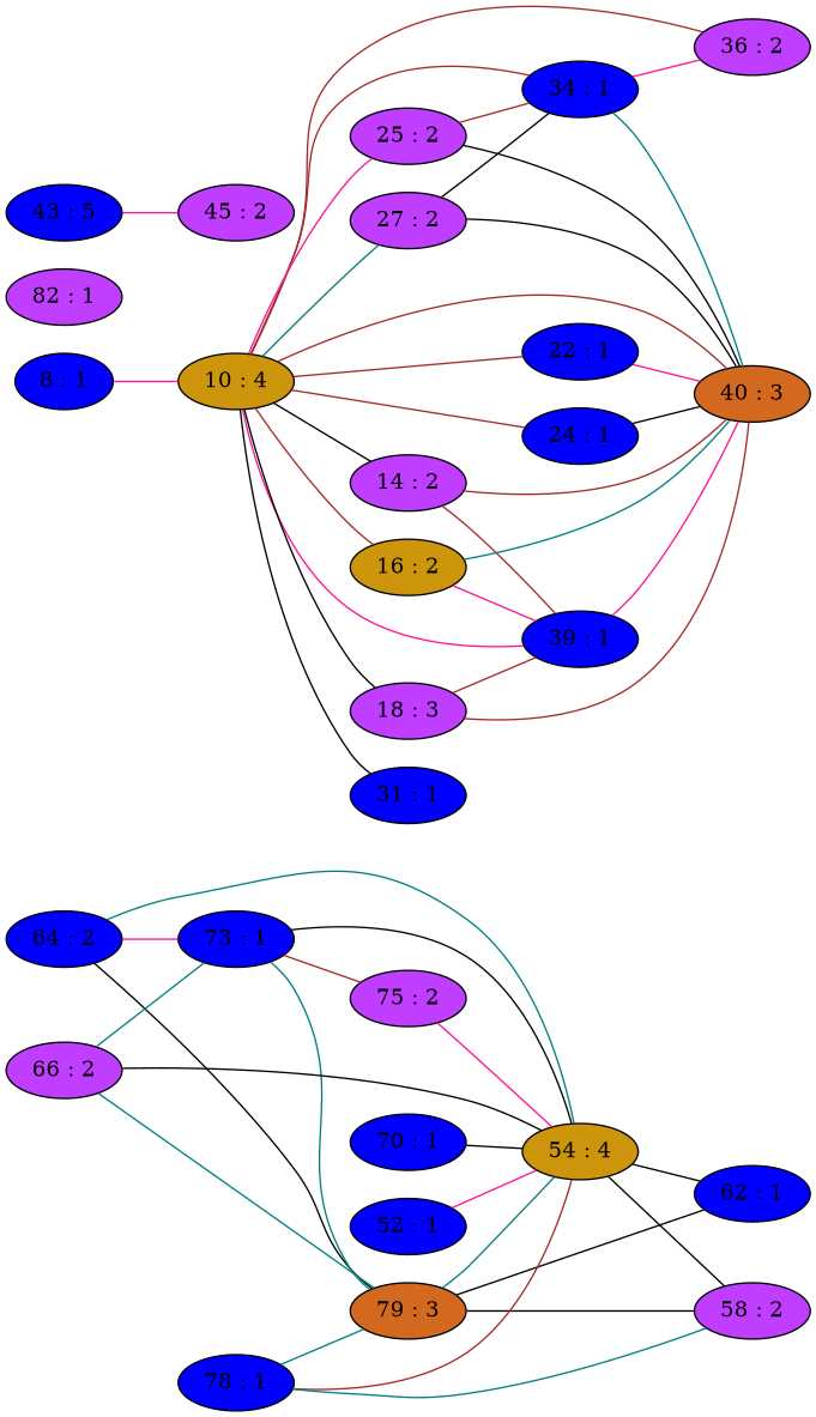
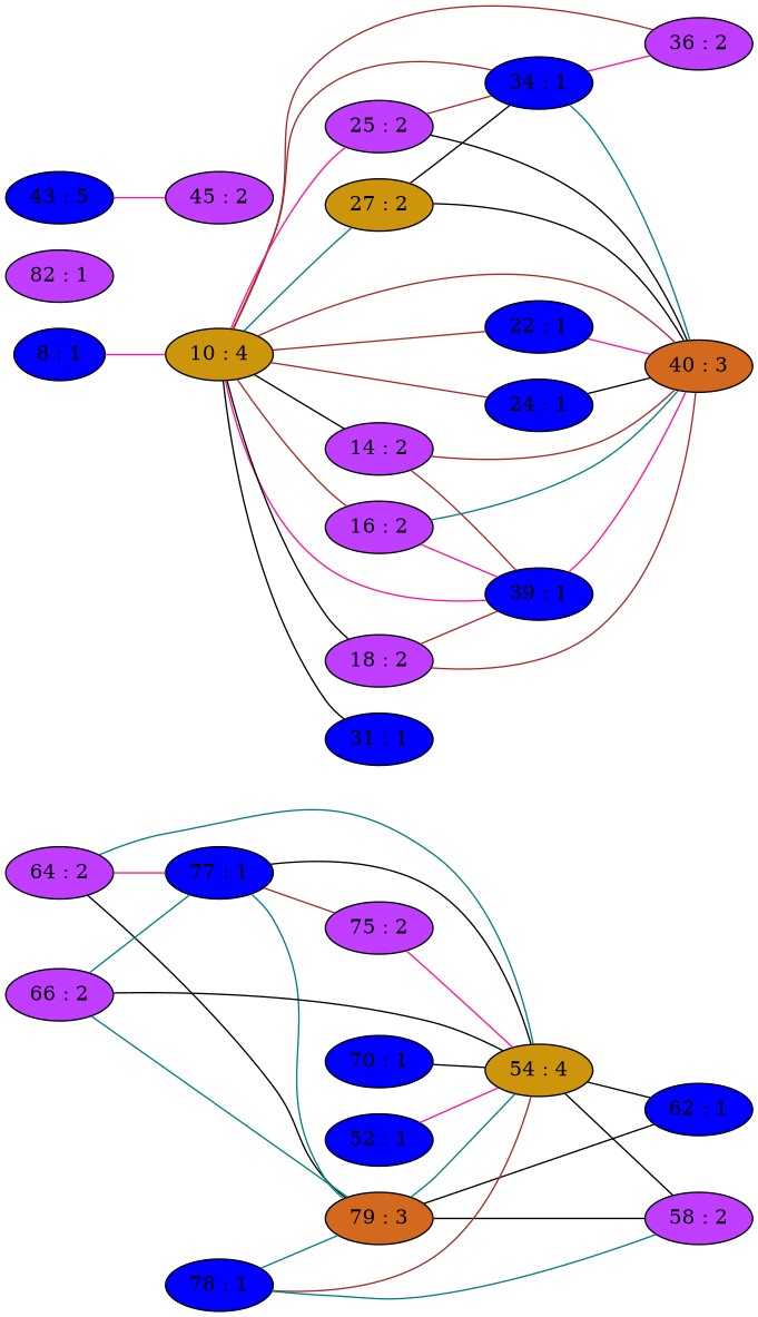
  strict graph {
    rankdir=LR
    node [fillcolor=darkorchid1 style=filled]
    edge [color=black]
-   n1 [fillcolor=blue1 label="64 : 2"]
+   n1 [label="64 : 2"]
    n2 [fillcolor=darkgoldenrod3 label="54 : 4"]
-   n3 [fillcolor=blue1 label="73 : 1"]
+   n3 [fillcolor=blue1 label="77 : 1"]
    n4 [fillcolor=chocolate label="79 : 3"]
    n5 [label="58 : 2"]
    n6 [fillcolor=blue1 label="62 : 1"]
    n7 [label="75 : 2"]
    n8 [label="66 : 2"]
    n9 [fillcolor=blue1 label="70 : 1"]
    n10 [fillcolor=blue1 label="8 : 1"]
    n11 [fillcolor=darkgoldenrod3 label="10 : 4"]
    n12 [fillcolor=blue1 label="34 : 1"]
    n13 [label="36 : 2"]
    n14 [fillcolor=blue1 label="39 : 1"]
    n15 [fillcolor=chocolate label="40 : 3"]
    n16 [label="14 : 2"]
-   n17 [fillcolor=darkgoldenrod3 label="16 : 2"]
-   n18 [label="18 : 3"]
+   n17 [label="16 : 2"]
+   n18 [label="18 : 2"]
    n19 [fillcolor=blue1 label="22 : 1"]
    n20 [fillcolor=blue1 label="24 : 1"]
    n21 [label="25 : 2"]
-   n22 [label="27 : 2"]
+   n22 [fillcolor=darkgoldenrod3 label="27 : 2"]
    n23 [fillcolor=blue1 label="31 : 1"]
    n24 [fillcolor=blue1 label="78 : 1"]
    n25 [label="82 : 1"]
    n26 [fillcolor=blue1 label="43 : 5"]
    n27 [label="45 : 2"]
    n28 [fillcolor=blue1 label="52 : 1"]
    n1 -- n2 [color=teal]
    n1 -- n3 [color=deeppink]
    n1 -- n4
    n2 -- n5
    n2 -- n6
    n3 -- n2
    n3 -- n4 [color=teal]
    n3 -- n7 [color=brown]
    n4 -- n2 [color=teal]
    n4 -- n5
    n4 -- n6
    n7 -- n2 [color=deeppink]
    n8 -- n2
    n8 -- n3 [color=teal]
    n8 -- n4 [color=teal]
    n9 -- n2
    n10 -- n11 [color=deeppink]
    n11 -- n12 [color=brown]
    n11 -- n13 [color=brown]
    n11 -- n14 [color=deeppink]
    n11 -- n15 [color=brown]
    n11 -- n16
    n11 -- n17 [color=brown]
    n11 -- n18
    n11 -- n19 [color=brown]
    n11 -- n20 [color=brown]
    n11 -- n21 [color=deeppink]
    n11 -- n22 [color=teal]
    n11 -- n23
    n12 -- n13 [color=deeppink]
    n12 -- n15 [color=teal]
    n14 -- n15 [color=deeppink]
    n16 -- n14 [color=brown]
    n16 -- n15 [color=brown]
    n17 -- n14 [color=deeppink]
    n17 -- n15 [color=teal]
    n18 -- n14 [color=brown]
    n18 -- n15 [color=brown]
    n19 -- n15 [color=deeppink]
    n20 -- n15
    n21 -- n12 [color=brown]
    n21 -- n15
    n22 -- n12
    n22 -- n15
    n24 -- n2 [color=brown]
    n24 -- n4 [color=teal]
    n24 -- n5 [color=teal]
    n26 -- n27 [color=deeppink]
    n28 -- n2 [color=deeppink]
  }
